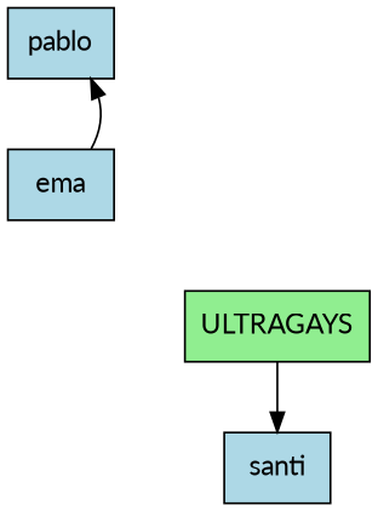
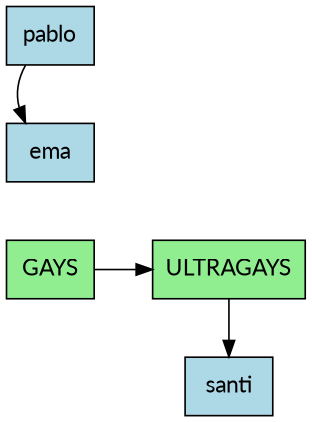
  digraph {
    fontname=Lato
    nodesep=0.5
    rankdir=LR
    node [fillcolor=lightblue fontname=Lato shape=box style=filled]
    edge [arrowhead=normal fontname=Lato]
+   n1 [fillcolor=lightgreen label=GAYS]
    n2 [label=ema]
    n3 [label=pablo]
    n4 [fillcolor=lightgreen label=ULTRAGAYS]
    n5 [label=santi]
    subgraph sub_1 {
      rank=same
+     n1
      n2
      n3
    }
    subgraph sub_2 {
      rank=same
      n4
      n5
    }
-   n2 -> n3
+   n1 -> n4
+   n3 -> n2
    n4 -> n5
  }
